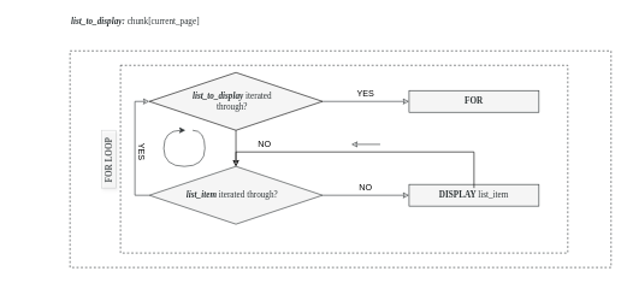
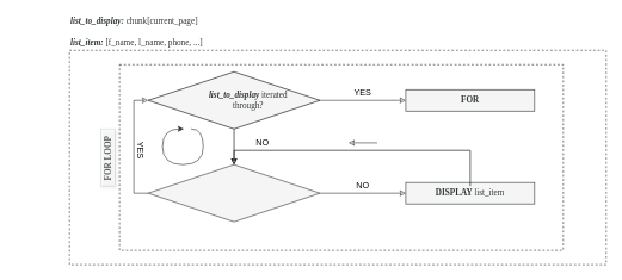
  <mxCell id="0" />
  <mxCell id="1" parent="0" />
  <mxCell id="2" value="" style="rounded=0;whiteSpace=wrap;html=1;align=left;fillColor=none;strokeColor=#2F3537;dashed=1;" vertex="1" parent="1"><mxGeometry x="166" y="90" width="620" height="260" as="geometry" /></mxCell>
  <mxCell id="3" value="" style="rounded=0;whiteSpace=wrap;html=1;align=left;fillColor=none;strokeColor=#2F3537;dashed=1;" vertex="1" parent="1"><mxGeometry x="96" y="70" width="750" height="300" as="geometry" /></mxCell>
  <mxCell id="4" value="" style="rounded=0;whiteSpace=wrap;html=1;strokeColor=#2F3537;align=left;fillColor=#F5F5F5;" vertex="1" parent="1"><mxGeometry x="566" y="255" width="180" height="30" as="geometry" /></mxCell>
  <mxCell id="5" style="edgeStyle=orthogonalEdgeStyle;rounded=0;orthogonalLoop=1;jettySize=auto;html=1;entryX=0.5;entryY=0;entryDx=0;entryDy=0;endArrow=classic;endFill=0;" edge="1" parent="1" source="6" target="17"><mxGeometry relative="1" as="geometry"><Array as="points"><mxPoint x="656" y="210" /><mxPoint x="326" y="210" /></Array></mxGeometry></mxCell>
  <mxCell id="6" value="&lt;b&gt;DISPLAY &lt;/b&gt;list_item" style="text;html=1;strokeColor=none;fillColor=none;align=center;verticalAlign=middle;whiteSpace=wrap;rounded=0;fontFamily=Fira Code;fontSource=https%3A%2F%2Ffonts.googleapis.com%2Fcss2%3Ffamily%3DFira%2BCode%3Awght%40300%26display%3Dswap';fontColor=#2F3537;" vertex="1" parent="1"><mxGeometry x="566" y="260" width="180" height="20" as="geometry" /></mxCell>
  <mxCell id="7" value="" style="rounded=0;whiteSpace=wrap;html=1;strokeColor=#2F3537;align=left;fillColor=#F5F5F5;" vertex="1" parent="1"><mxGeometry x="566" y="125" width="180" height="30" as="geometry" /></mxCell>
  <mxCell id="8" value="&lt;b&gt;FOR&lt;/b&gt;" style="text;html=1;strokeColor=none;fillColor=none;align=center;verticalAlign=middle;whiteSpace=wrap;rounded=0;fontFamily=Fira Code;fontSource=https%3A%2F%2Ffonts.googleapis.com%2Fcss2%3Ffamily%3DFira%2BCode%3Awght%40300%26display%3Dswap';fontColor=#2F3537;" vertex="1" parent="1"><mxGeometry x="566" y="130" width="180" height="20" as="geometry" /></mxCell>
  <mxCell id="9" value="&lt;b&gt;FOR LOOP&amp;nbsp;&lt;/b&gt;" style="text;html=1;strokeColor=none;fillColor=none;align=center;verticalAlign=middle;whiteSpace=wrap;rounded=0;fontFamily=Fira Code;fontSource=https%3A%2F%2Ffonts.googleapis.com%2Fcss2%3Ffamily%3DFira%2BCode%3Awght%40300%26display%3Dswap';fontColor=#2F3537;rotation=270;" vertex="1" parent="1"><mxGeometry x="20" y="210" width="260" height="20" as="geometry" /></mxCell>
  <mxCell id="10" value="" style="rounded=0;whiteSpace=wrap;html=1;fontFamily=Lucida Console;strokeColor=#2F3537;opacity=20;fillColor=#FFFFFF;shadow=1;fontColor=#2F3537;align=center;direction=south;" vertex="1" parent="1"><mxGeometry x="140" y="180" width="20" height="80" as="geometry" /></mxCell>
  <mxCell id="11" style="edgeStyle=orthogonalEdgeStyle;rounded=0;orthogonalLoop=1;jettySize=auto;html=1;exitX=1;exitY=0.5;exitDx=0;exitDy=0;entryX=0;entryY=0.5;entryDx=0;entryDy=0;endArrow=classic;endFill=0;strokeColor=#2F3537;" edge="1" parent="1" source="13" target="7"><mxGeometry relative="1" as="geometry" /></mxCell>
  <mxCell id="12" style="edgeStyle=orthogonalEdgeStyle;rounded=0;orthogonalLoop=1;jettySize=auto;html=1;entryX=0.5;entryY=0;entryDx=0;entryDy=0;endArrow=classic;endFill=0;" edge="1" parent="1" source="13" target="17"><mxGeometry relative="1" as="geometry" /></mxCell>
  <mxCell id="13" value="" style="rhombus;whiteSpace=wrap;html=1;align=left;fillColor=#F5F5F5;" vertex="1" parent="1"><mxGeometry x="206" y="100" width="240" height="80" as="geometry" /></mxCell>
- <mxCell id="14" value="&lt;b&gt;&lt;i&gt;list_to_display&lt;/i&gt;&lt;/b&gt; iterated through?" style="text;html=1;strokeColor=none;fillColor=none;align=center;verticalAlign=middle;whiteSpace=wrap;rounded=0;fontFamily=Fira Code;fontSource=https%3A%2F%2Ffonts.googleapis.com%2Fcss2%3Ffamily%3DFira%2BCode%3Awght%40300%26display%3Dswap';fontColor=#2F3537;" vertex="1" parent="1"><mxGeometry x="246" y="120" width="150" height="40" as="geometry" /></mxCell>
+ <mxCell id="14" value="&lt;b&gt;&lt;i&gt;list_to_display&lt;/i&gt;&lt;/b&gt; iterated through?" style="text;html=1;strokeColor=none;fillColor=none;align=center;verticalAlign=middle;whiteSpace=wrap;rounded=0;fontFamily=Fira Code;fontSource=https%3A%2F%2Ffonts.googleapis.com%2Fcss2%3Ffamily%3DFira%2BCode%3Awght%40300%26display%3Dswap';fontColor=#2F3537;" vertex="1" parent="1"><mxGeometry x="271" y="120" width="150" height="40" as="geometry" /></mxCell>
  <mxCell id="15" style="edgeStyle=orthogonalEdgeStyle;rounded=0;orthogonalLoop=1;jettySize=auto;html=1;exitX=1;exitY=0.5;exitDx=0;exitDy=0;entryX=0;entryY=0.5;entryDx=0;entryDy=0;endArrow=classic;endFill=0;strokeColor=#2F3537;" edge="1" parent="1" source="17" target="6"><mxGeometry relative="1" as="geometry" /></mxCell>
  <mxCell id="16" style="edgeStyle=orthogonalEdgeStyle;rounded=0;orthogonalLoop=1;jettySize=auto;html=1;entryX=0;entryY=0.5;entryDx=0;entryDy=0;endArrow=classic;endFill=0;strokeColor=#2F3537;exitX=0;exitY=0.5;exitDx=0;exitDy=0;" edge="1" parent="1" source="17" target="13"><mxGeometry relative="1" as="geometry"><Array as="points"><mxPoint x="186" y="270" /><mxPoint x="186" y="140" /></Array></mxGeometry></mxCell>
  <mxCell id="17" value="" style="rhombus;whiteSpace=wrap;html=1;strokeColor=#2F3537;align=left;fillColor=#F5F5F5;" vertex="1" parent="1"><mxGeometry x="206" y="230" width="240" height="80" as="geometry" /></mxCell>
- <mxCell id="18" value="&lt;i style=&quot;font-weight: bold&quot;&gt;list_item &lt;/i&gt;iterated through?" style="text;html=1;strokeColor=none;fillColor=none;align=center;verticalAlign=middle;whiteSpace=wrap;rounded=0;fontFamily=Fira Code;fontSource=https%3A%2F%2Ffonts.googleapis.com%2Fcss2%3Ffamily%3DFira%2BCode%3Awght%40300%26display%3Dswap';fontColor=#2F3537;" vertex="1" parent="1"><mxGeometry x="246" y="250" width="150" height="40" as="geometry" /></mxCell>
  <mxCell id="19" value="NO" style="text;html=1;strokeColor=none;fillColor=none;align=center;verticalAlign=middle;whiteSpace=wrap;rounded=0;" vertex="1" parent="1"><mxGeometry x="486" y="250" width="40" height="20" as="geometry" /></mxCell>
  <mxCell id="20" value="YES" style="text;html=1;strokeColor=none;fillColor=none;align=center;verticalAlign=middle;whiteSpace=wrap;rounded=0;rotation=90;" vertex="1" parent="1"><mxGeometry x="176" y="200" width="40" height="20" as="geometry" /></mxCell>
  <mxCell id="21" value="" style="endArrow=classic;html=1;strokeColor=#2F3537;endFill=0;" edge="1" parent="1"><mxGeometry width="50" height="50" relative="1" as="geometry"><mxPoint x="526" y="199.5" as="sourcePoint" /><mxPoint x="486" y="199.5" as="targetPoint" /></mxGeometry></mxCell>
  <mxCell id="22" value="NO" style="text;html=1;strokeColor=none;fillColor=none;align=center;verticalAlign=middle;whiteSpace=wrap;rounded=0;" vertex="1" parent="1"><mxGeometry x="346" y="190" width="40" height="20" as="geometry" /></mxCell>
  <mxCell id="23" value="YES" style="text;html=1;strokeColor=none;fillColor=none;align=center;verticalAlign=middle;whiteSpace=wrap;rounded=0;" vertex="1" parent="1"><mxGeometry x="486" y="120" width="40" height="20" as="geometry" /></mxCell>
  <mxCell id="24" value="" style="endArrow=classic;html=1;strokeColor=#2F3537;curved=1;" edge="1" parent="1"><mxGeometry width="50" height="50" relative="1" as="geometry"><mxPoint x="266" y="180" as="sourcePoint" /><mxPoint x="256" y="180" as="targetPoint" /><Array as="points"><mxPoint x="283" y="180" /><mxPoint x="283" y="230" /><mxPoint x="226" y="230" /><mxPoint x="226" y="180" /></Array></mxGeometry></mxCell>
  <mxCell id="25" value="&lt;b&gt;&lt;i&gt;list_to_display:&lt;/i&gt;&lt;/b&gt;&amp;nbsp;chunk[current_page]" style="text;html=1;strokeColor=none;fillColor=none;align=left;verticalAlign=middle;whiteSpace=wrap;rounded=0;fontFamily=Fira Code;fontSource=https%3A%2F%2Ffonts.googleapis.com%2Fcss2%3Ffamily%3DFira%2BCode%3Awght%40300%26display%3Dswap';fontColor=#2F3537;" vertex="1" parent="1"><mxGeometry x="96" y="20" width="263" height="20" as="geometry" /></mxCell>
+ <mxCell id="26" value="&lt;b&gt;&lt;i&gt;list_item:&lt;/i&gt;&lt;/b&gt;&amp;nbsp;[f_name, l_name, phone, ...]" style="text;html=1;strokeColor=none;fillColor=none;align=left;verticalAlign=middle;whiteSpace=wrap;rounded=0;fontFamily=Fira Code;fontSource=https%3A%2F%2Ffonts.googleapis.com%2Fcss2%3Ffamily%3DFira%2BCode%3Awght%40300%26display%3Dswap';fontColor=#2F3537;" vertex="1" parent="1"><mxGeometry x="96" y="50" width="320" height="20" as="geometry" /></mxCell>
